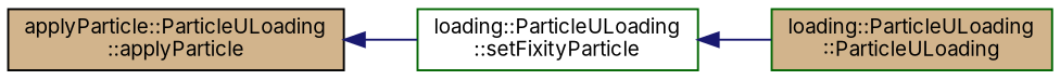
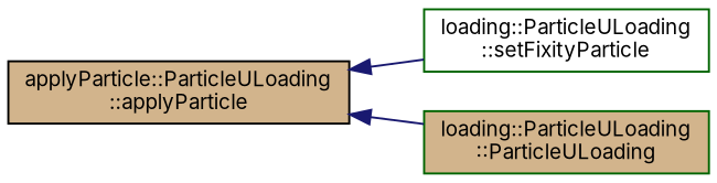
  digraph {
    fontname=Inter
    rankdir=LR
    node [color=darkgreen fillcolor=tan fontname=Inter fontsize=10 shape=record style=filled]
    edge [color=midnightblue dir=back fontname=Inter fontsize=10 labelfontname=Helvetica labelfontsize=10 style=solid]
    n1 [color=black fontcolor=black height=0.2 label="applyParticle::ParticleULoading\l::applyParticle" width=0.4]
    n2 [fillcolor=white height=0.2 label="loading::ParticleULoading\l::setFixityParticle" width=0.4]
    n3 [height=0.2 label="loading::ParticleULoading\l::ParticleULoading" width=0.4]
    n1 -> n2
-   n2 -> n3
+   n1 -> n3
  }
